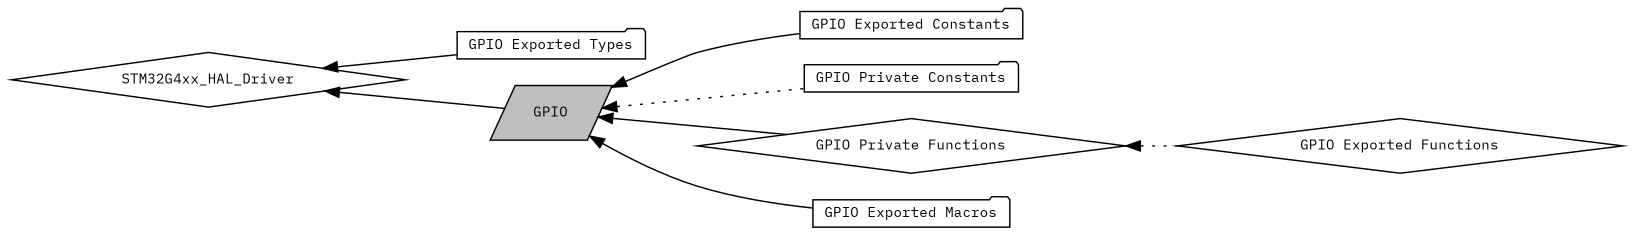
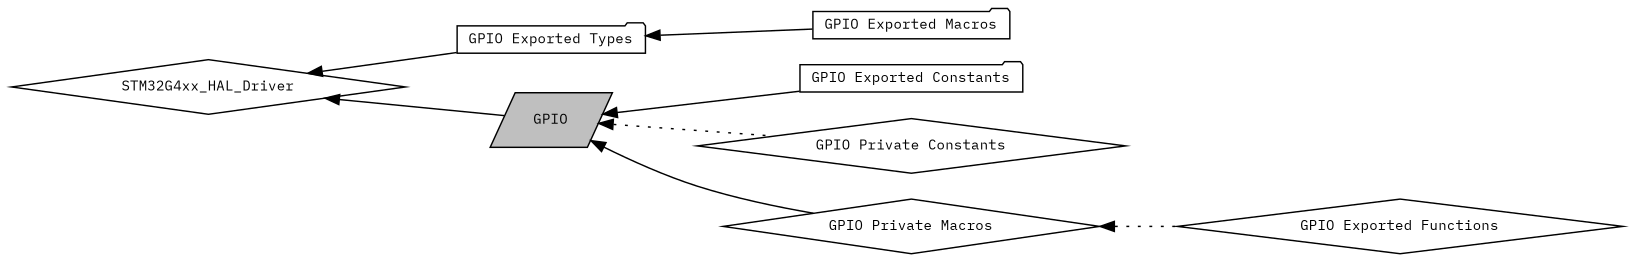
  digraph {
    fontname="IBM Plex Mono"
    rankdir=LR
    node [color=black fillcolor=white fontname="IBM Plex Mono" fontsize=10 shape=folder style=filled]
    edge [dir=back fontname="IBM Plex Mono" fontsize=10 labelfontname=Helvetica labelfontsize=10 shape=plaintext style=solid]
    n1 [height=0.2 label="GPIO Exported Constants" width=0.4]
    n2 [height=0.2 label="GPIO Exported Types" width=0.4]
-   n3 [height=0.2 label="GPIO Private Constants" width=0.4]
-   n4 [height=0.2 label="GPIO Private Functions" shape=diamond width=0.4]
+   n3 [height=0.2 label="GPIO Private Constants" shape=diamond width=0.4]
+   n4 [height=0.2 label="GPIO Private Macros" shape=diamond width=0.4]
    n5 [height=0.2 label="GPIO Exported Functions" shape=diamond width=0.4]
    n6 [fillcolor=grey75 fontcolor=black height=0.2 label=GPIO shape=parallelogram width=0.4]
    n7 [height=0.2 label="GPIO Exported Macros" width=0.4]
    n8 [height=0.2 label=STM32G4xx_HAL_Driver shape=diamond width=0.4]
    n4 -> n5 [style=dotted]
    n6 -> n1
    n6 -> n3 [style=dotted]
    n6 -> n4
-   n6 -> n7
+   n2 -> n7
    n8 -> n2
    n8 -> n6
  }
